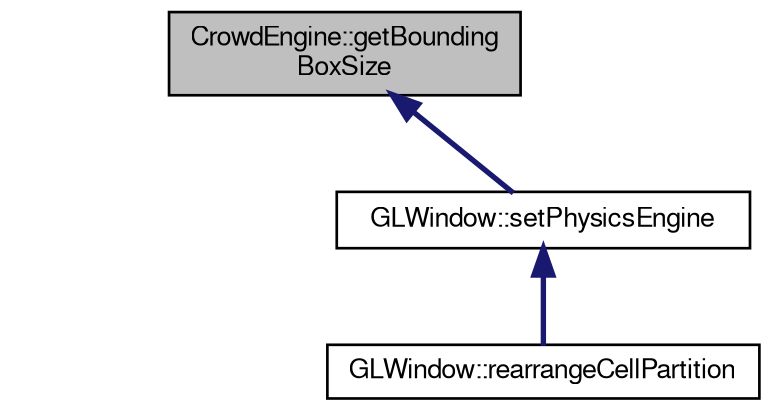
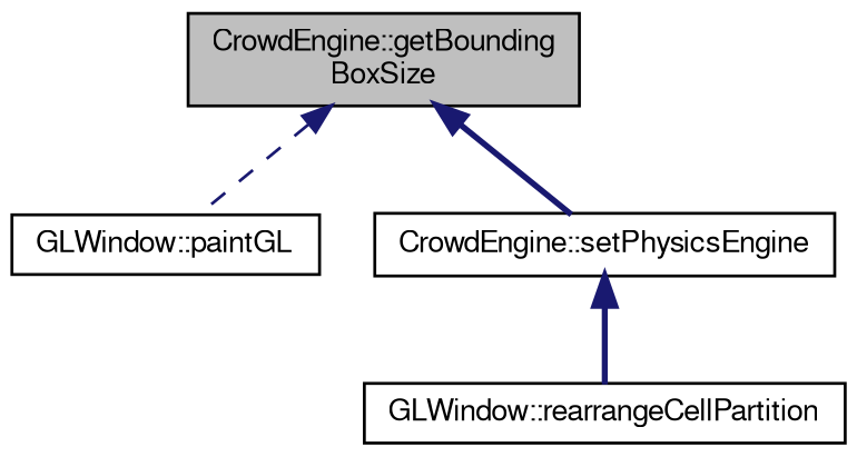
  digraph {
    rankdir=TB
    node [color=black fillcolor=white fontname=FreeSans fontsize=10 shape=record style=filled]
    edge [color=midnightblue dir=back fontname=FreeSans fontsize=10 labelfontname=FreeSans labelfontsize=10 style=bold]
    n1 [fillcolor=grey75 fontcolor=black height=0.2 label="CrowdEngine::getBounding\lBoxSize" width=0.4]
-   n3 [height=0.2 label="GLWindow::setPhysicsEngine" width=0.4]
+   n2 [height=0.2 label="GLWindow::paintGL" width=0.4]
+   n3 [height=0.2 label="CrowdEngine::setPhysicsEngine" width=0.4]
    n4 [height=0.2 label="GLWindow::rearrangeCellPartition" width=0.4]
+   n1 -> n2 [style=dashed]
    n1 -> n3
    n3 -> n4
  }
